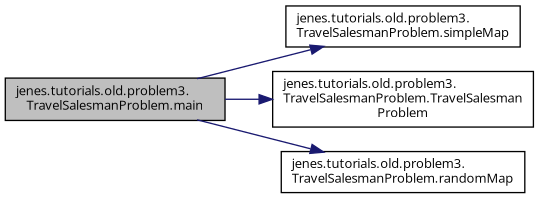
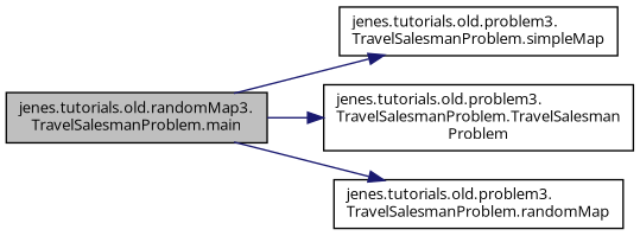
  digraph {
    rankdir=LR
    fontname="Open Sans"
    node [color=black fillcolor=white fontname="Open Sans" fontsize=10 shape=record style=filled]
    edge [color=midnightblue fontname="Open Sans" fontsize=10 labelfontname=Helvetica labelfontsize=10 style=solid]
-   n1 [fillcolor=grey75 fontcolor=black height=0.2 label="jenes.tutorials.old.problem3.\lTravelSalesmanProblem.main" width=0.4]
+   n1 [fillcolor=grey75 fontcolor=black height=0.2 label="jenes.tutorials.old.randomMap3.\lTravelSalesmanProblem.main" width=0.4]
    n2 [height=0.2 label="jenes.tutorials.old.problem3.\lTravelSalesmanProblem.simpleMap" width=0.4]
    n3 [height=0.2 label="jenes.tutorials.old.problem3.\lTravelSalesmanProblem.TravelSalesman\lProblem" width=0.4]
    n4 [height=0.2 label="jenes.tutorials.old.problem3.\lTravelSalesmanProblem.randomMap" width=0.4]
    n1 -> n2
    n1 -> n3
    n1 -> n4
  }
